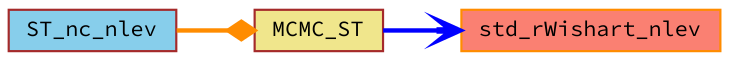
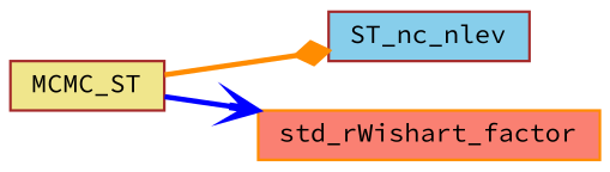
  digraph {
    fontname="Source Code Pro"
    rankdir=LR
    node [color=brown fontname="Source Code Pro" fontsize=10 shape=record style=filled]
    edge [fontname="Source Code Pro" fontsize=10 labelfontname="FreeSans.ttf" labelfontsize=10 style=bold]
    n1 [fillcolor=khaki fontcolor=black height=0.2 label=MCMC_ST width=0.4]
    n2 [fillcolor=skyblue height=0.2 label=ST_nc_nlev width=0.4]
-   n3 [color=darkorange fillcolor=salmon height=0.2 label=std_rWishart_nlev width=0.4]
-   n2 -> n1 [arrowhead=diamond color=darkorange]
+   n3 [color=darkorange fillcolor=salmon height=0.2 label=std_rWishart_factor width=0.4]
+   n1 -> n2 [arrowhead=diamond color=darkorange]
    n1 -> n3 [arrowhead=vee color=blue]
  }
